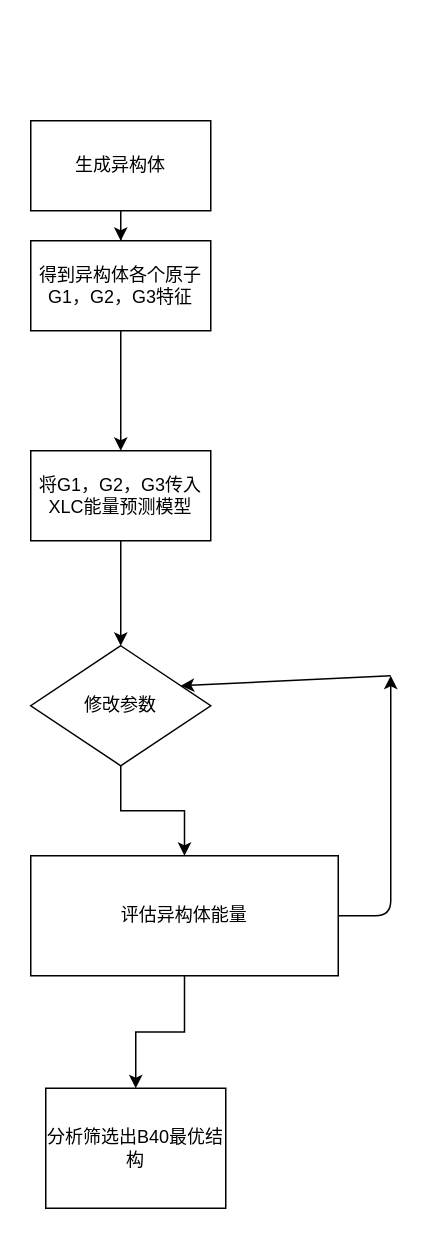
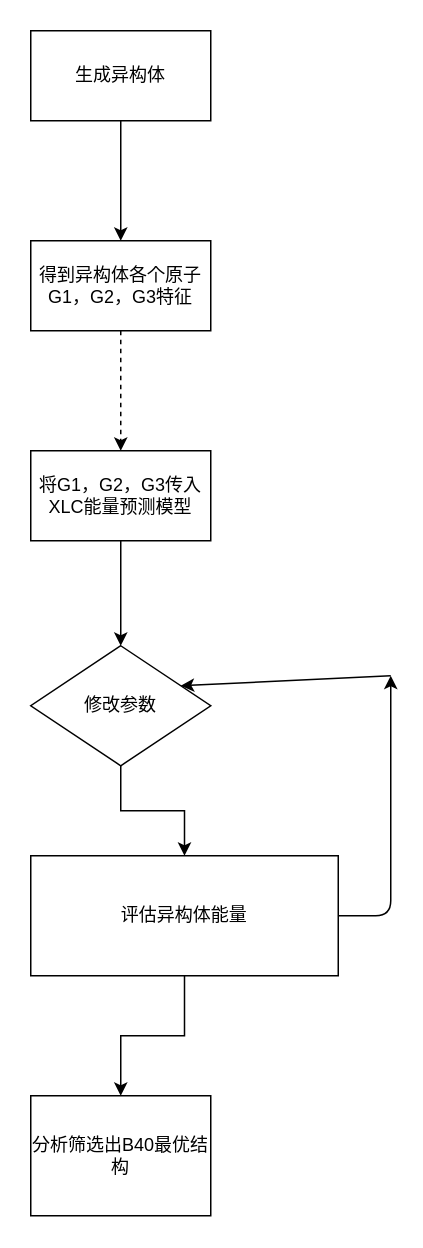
  <mxCell id="0" />
  <mxCell id="1" parent="0" />
  <mxCell id="2" value="" style="edgeStyle=orthogonalEdgeStyle;rounded=0;orthogonalLoop=1;jettySize=auto;html=1;" edge="1" parent="1" source="3" target="5"><mxGeometry relative="1" as="geometry" /></mxCell>
- <mxCell id="3" value="生成异构体" style="rounded=0;whiteSpace=wrap;html=1;" vertex="1" parent="1"><mxGeometry x="20" y="80" width="120" height="60" as="geometry" /></mxCell>
- <mxCell id="4" value="" style="edgeStyle=orthogonalEdgeStyle;rounded=0;orthogonalLoop=1;jettySize=auto;html=1;" edge="1" parent="1" source="5" target="7"><mxGeometry relative="1" as="geometry" /></mxCell>
+ <mxCell id="3" value="生成异构体" style="rounded=0;whiteSpace=wrap;html=1;" vertex="1" parent="1"><mxGeometry x="20" y="20" width="120" height="60" as="geometry" /></mxCell>
+ <mxCell id="4" value="" style="edgeStyle=orthogonalEdgeStyle;rounded=0;orthogonalLoop=1;jettySize=auto;html=1;dashed=1;" edge="1" parent="1" source="5" target="7"><mxGeometry relative="1" as="geometry" /></mxCell>
  <mxCell id="5" value="得到异构体各个原子G1，G2，G3特征" style="rounded=0;whiteSpace=wrap;html=1;" vertex="1" parent="1"><mxGeometry x="20" y="160" width="120" height="60" as="geometry" /></mxCell>
  <mxCell id="6" value="" style="edgeStyle=orthogonalEdgeStyle;rounded=0;orthogonalLoop=1;jettySize=auto;html=1;" edge="1" parent="1" source="7" target="9"><mxGeometry relative="1" as="geometry" /></mxCell>
  <mxCell id="7" value="将G1，G2，G3传入XLC能量预测模型" style="rounded=0;whiteSpace=wrap;html=1;" vertex="1" parent="1"><mxGeometry x="20" y="300" width="120" height="60" as="geometry" /></mxCell>
  <mxCell id="8" value="" style="edgeStyle=orthogonalEdgeStyle;rounded=0;orthogonalLoop=1;jettySize=auto;html=1;" edge="1" parent="1" source="9" target="11"><mxGeometry relative="1" as="geometry" /></mxCell>
  <mxCell id="9" value="修改参数" style="rhombus;whiteSpace=wrap;html=1;" vertex="1" parent="1"><mxGeometry x="20" y="430" width="120" height="80" as="geometry" /></mxCell>
  <mxCell id="10" value="" style="edgeStyle=orthogonalEdgeStyle;rounded=0;orthogonalLoop=1;jettySize=auto;html=1;" edge="1" parent="1" source="11" target="12"><mxGeometry relative="1" as="geometry" /></mxCell>
  <mxCell id="11" value="评估异构体能量" style="rounded=0;whiteSpace=wrap;html=1;" vertex="1" parent="1"><mxGeometry x="20" y="570" width="205" height="80" as="geometry" /></mxCell>
- <mxCell id="12" value="分析筛选出B40最优结构" style="rounded=0;whiteSpace=wrap;html=1;" vertex="1" parent="1"><mxGeometry x="30" y="725" width="120" height="80" as="geometry" /></mxCell>
+ <mxCell id="12" value="分析筛选出B40最优结构" style="rounded=0;whiteSpace=wrap;html=1;" vertex="1" parent="1"><mxGeometry x="20" y="730" width="120" height="80" as="geometry" /></mxCell>
  <mxCell id="13" value="" style="endArrow=classic;html=1;exitX=1;exitY=0.5;exitDx=0;exitDy=0;" edge="1" parent="1" source="11"><mxGeometry width="50" height="50" relative="1" as="geometry"><mxPoint x="210" y="620" as="sourcePoint" /><mxPoint x="260" y="450" as="targetPoint" /><Array as="points"><mxPoint x="260" y="610" /></Array></mxGeometry></mxCell>
  <mxCell id="14" value="" style="endArrow=classic;html=1;entryX=1;entryY=0.25;entryDx=0;entryDy=0;" edge="1" parent="1" target="9"><mxGeometry width="50" height="50" relative="1" as="geometry"><mxPoint x="260" y="450" as="sourcePoint" /><mxPoint x="230" y="465" as="targetPoint" /></mxGeometry></mxCell>
